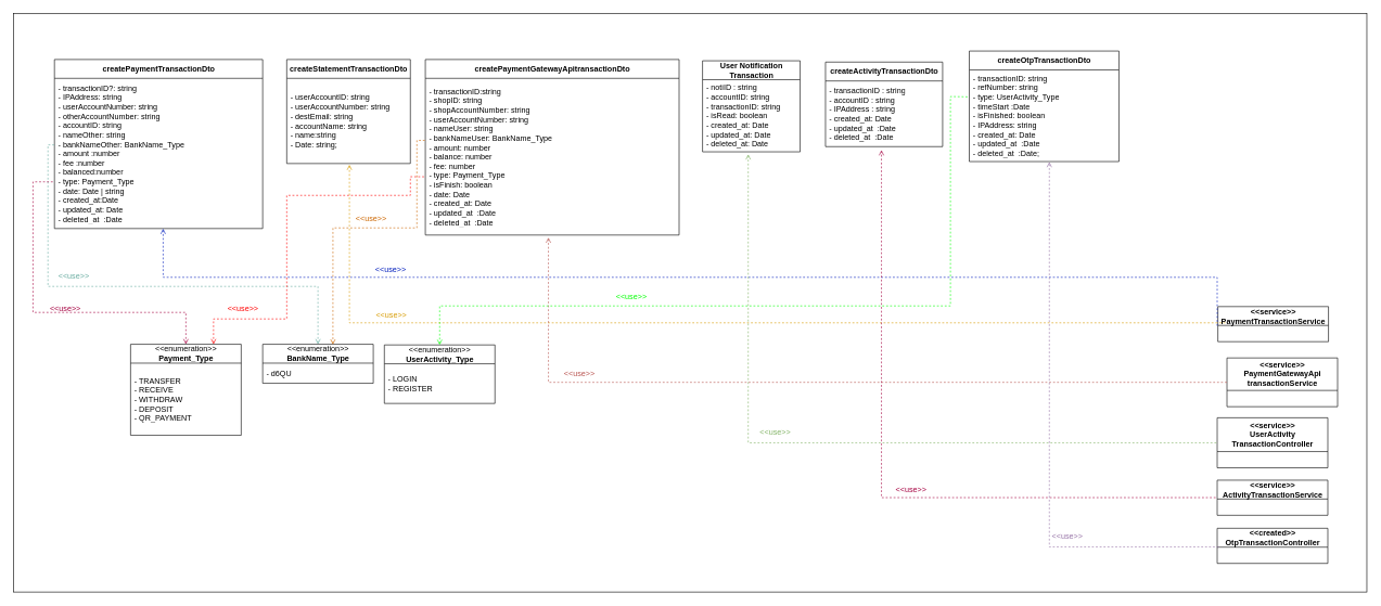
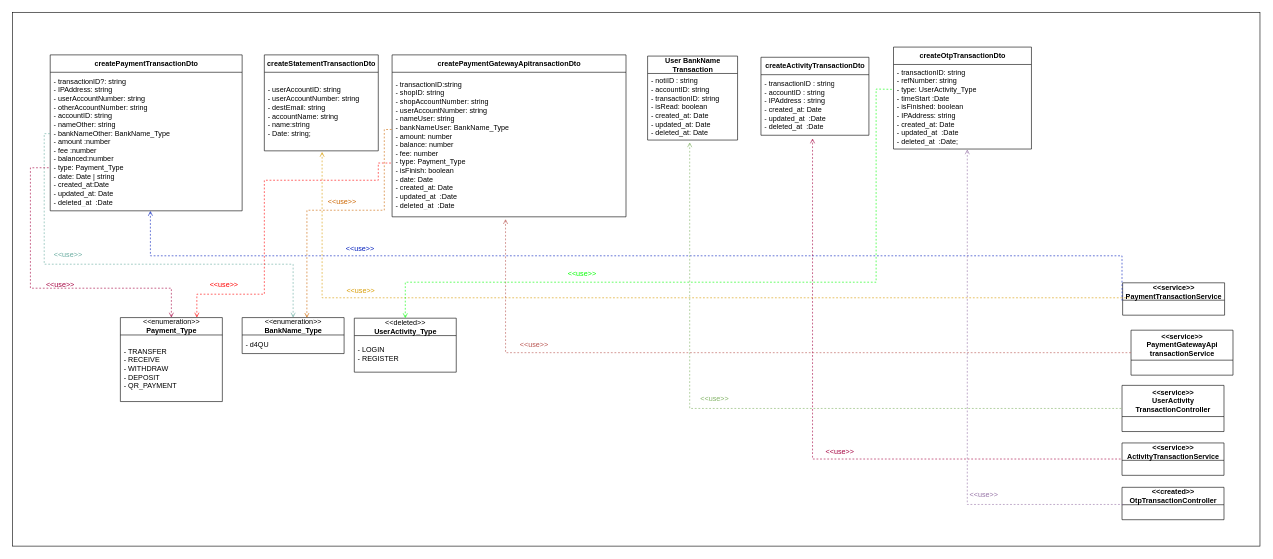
  <mxCell id="0" />
  <mxCell id="1" parent="0" />
  <mxCell id="2" value="" style="rounded=0;whiteSpace=wrap;html=1;" vertex="1" parent="1"><mxGeometry x="20" y="20" width="2080" height="890" as="geometry" /></mxCell>
  <mxCell id="3" value="createPaymentTransactionDto" style="swimlane;fontStyle=1;align=center;verticalAlign=middle;childLayout=stackLayout;horizontal=1;startSize=29;horizontalStack=0;resizeParent=1;resizeParentMax=0;resizeLast=0;collapsible=0;marginBottom=0;html=1;" vertex="1" parent="1"><mxGeometry x="83" y="91" width="320" height="260" as="geometry" /></mxCell>
  <mxCell id="4" value="-&amp;nbsp;transactionID?: string&lt;br&gt;- IPAddress: string&lt;br&gt;- userAccountNumber: string&lt;br&gt;- otherAccountNumber: string&lt;br&gt;- accountID: string&lt;br&gt;- nameOther: string&lt;br&gt;- bankNameOther: BankName_Type&lt;br&gt;- amount :number&lt;br&gt;- fee :number&lt;br&gt;- balanced:number&lt;br&gt;- type: Payment_Type&lt;br&gt;- date: Date | string&lt;br&gt;- created_at:Date&lt;br&gt;- updated_at: Date &lt;br&gt;- deleted_at&amp;nbsp; :Date" style="text;html=1;strokeColor=none;fillColor=none;align=left;verticalAlign=middle;spacingLeft=4;spacingRight=4;overflow=hidden;rotatable=0;points=[[0,0.5],[1,0.5]];portConstraint=eastwest;" vertex="1" parent="3"><mxGeometry y="29" width="320" height="231" as="geometry" /></mxCell>
  <mxCell id="5" value="createOtpTransactionDto" style="swimlane;fontStyle=1;align=center;verticalAlign=middle;childLayout=stackLayout;horizontal=1;startSize=29;horizontalStack=0;resizeParent=1;resizeParentMax=0;resizeLast=0;collapsible=0;marginBottom=0;html=1;" vertex="1" parent="1"><mxGeometry x="1489" y="78" width="230" height="170" as="geometry" /></mxCell>
  <mxCell id="6" value="-&amp;nbsp;transactionID: string&lt;br&gt;- refNumber: string&lt;br&gt;- type: UserActivity_Type&lt;br&gt;- timeStart :Date&lt;br&gt;- isFinished: boolean&lt;br&gt;- IPAddress: string &lt;br&gt;- created_at: Date &lt;br&gt;- updated_at&amp;nbsp; :Date&lt;br&gt;- deleted_at&amp;nbsp; :Date;" style="text;html=1;strokeColor=none;fillColor=none;align=left;verticalAlign=middle;spacingLeft=4;spacingRight=4;overflow=hidden;rotatable=0;points=[[0,0.5],[1,0.5]];portConstraint=eastwest;" vertex="1" parent="5"><mxGeometry y="29" width="230" height="141" as="geometry" /></mxCell>
  <mxCell id="7" value="createActivityTransactionDto" style="swimlane;fontStyle=1;align=center;verticalAlign=middle;childLayout=stackLayout;horizontal=1;startSize=29;horizontalStack=0;resizeParent=1;resizeParentMax=0;resizeLast=0;collapsible=0;marginBottom=0;html=1;" vertex="1" parent="1"><mxGeometry x="1268" y="95" width="180" height="130" as="geometry" /></mxCell>
  <mxCell id="8" value="-&amp;nbsp;transactionID : string &lt;br&gt;- accountID : string&lt;br&gt;- IPAddress : string &lt;br&gt;- created_at: Date &lt;br&gt;- updated_at&amp;nbsp; :Date &lt;br&gt;- deleted_at&amp;nbsp; :Date" style="text;html=1;strokeColor=none;fillColor=none;align=left;verticalAlign=middle;spacingLeft=4;spacingRight=4;overflow=hidden;rotatable=0;points=[[0,0.5],[1,0.5]];portConstraint=eastwest;" vertex="1" parent="7"><mxGeometry y="29" width="180" height="101" as="geometry" /></mxCell>
  <mxCell id="9" value="createPaymentGatewayApitransactionDto" style="swimlane;fontStyle=1;align=center;verticalAlign=middle;childLayout=stackLayout;horizontal=1;startSize=29;horizontalStack=0;resizeParent=1;resizeParentMax=0;resizeLast=0;collapsible=0;marginBottom=0;html=1;" vertex="1" parent="1"><mxGeometry x="653" y="91" width="390" height="270" as="geometry" /></mxCell>
  <mxCell id="10" value="- transactionID:string&lt;br&gt;- shopID: string&lt;br&gt;- shopAccountNumber: string&lt;br&gt;- userAccountNumber: string&lt;br&gt;- nameUser: string&lt;br&gt;- bankNameUser: BankName_Type&lt;br&gt;- amount: number&lt;br&gt;- balance: number&lt;br&gt;- fee: number&lt;br&gt;- type: Payment_Type&lt;br&gt;- isFinish: boolean&lt;br&gt;- date: Date&lt;br&gt;- created_at: Date &lt;br&gt;- updated_at&amp;nbsp; :Date&lt;br&gt;- deleted_at&amp;nbsp; :Date" style="text;html=1;strokeColor=none;fillColor=none;align=left;verticalAlign=middle;spacingLeft=4;spacingRight=4;overflow=hidden;rotatable=0;points=[[0,0.5],[1,0.5]];portConstraint=eastwest;" vertex="1" parent="9"><mxGeometry y="29" width="390" height="241" as="geometry" /></mxCell>
- <mxCell id="11" value="User Notification&lt;br&gt;Transaction" style="swimlane;fontStyle=1;align=center;verticalAlign=middle;childLayout=stackLayout;horizontal=1;startSize=29;horizontalStack=0;resizeParent=1;resizeParentMax=0;resizeLast=0;collapsible=0;marginBottom=0;html=1;" vertex="1" parent="1"><mxGeometry x="1079" y="93" width="150" height="140" as="geometry" /></mxCell>
+ <mxCell id="11" value="User BankName&lt;br&gt;Transaction" style="swimlane;fontStyle=1;align=center;verticalAlign=middle;childLayout=stackLayout;horizontal=1;startSize=29;horizontalStack=0;resizeParent=1;resizeParentMax=0;resizeLast=0;collapsible=0;marginBottom=0;html=1;" vertex="1" parent="1"><mxGeometry x="1079" y="93" width="150" height="140" as="geometry" /></mxCell>
  <mxCell id="12" value="-&amp;nbsp;notiID : string &lt;br&gt;- accountID: string &lt;br&gt;- transactionID: string &lt;br&gt;- isRead: boolean &lt;br&gt;- created_at: Date &lt;br&gt;- updated_at: Date &lt;br&gt;- deleted_at: Date" style="text;html=1;strokeColor=none;fillColor=none;align=left;verticalAlign=middle;spacingLeft=4;spacingRight=4;overflow=hidden;rotatable=0;points=[[0,0.5],[1,0.5]];portConstraint=eastwest;" vertex="1" parent="11"><mxGeometry y="29" width="150" height="111" as="geometry" /></mxCell>
  <mxCell id="13" value="createStatementTransactionDto" style="swimlane;fontStyle=1;align=center;verticalAlign=middle;childLayout=stackLayout;horizontal=1;startSize=29;horizontalStack=0;resizeParent=1;resizeParentMax=0;resizeLast=0;collapsible=0;marginBottom=0;html=1;" vertex="1" parent="1"><mxGeometry x="440" y="91" width="190" height="160" as="geometry" /></mxCell>
  <mxCell id="14" value="- userAccountID: string &lt;br&gt;- userAccountNumber: string&lt;br&gt;- destEmail: string &lt;br&gt;- accountName: string&lt;br&gt;- name:string &lt;br&gt;- Date: string;" style="text;html=1;strokeColor=none;fillColor=none;align=left;verticalAlign=middle;spacingLeft=4;spacingRight=4;overflow=hidden;rotatable=0;points=[[0,0.5],[1,0.5]];portConstraint=eastwest;" vertex="1" parent="13"><mxGeometry y="29" width="190" height="131" as="geometry" /></mxCell>
  <mxCell id="15" value="&amp;lt;&amp;lt;service&amp;gt;&amp;gt;&lt;br&gt;PaymentTransactionService" style="swimlane;fontStyle=1;align=center;verticalAlign=middle;childLayout=stackLayout;horizontal=1;startSize=29;horizontalStack=0;resizeParent=1;resizeParentMax=0;resizeLast=0;collapsible=0;marginBottom=0;html=1;" vertex="1" parent="1"><mxGeometry x="1871" y="471" width="170" height="54" as="geometry" /></mxCell>
  <mxCell id="16" value="&amp;lt;&amp;lt;service&amp;gt;&amp;gt;&lt;br&gt;PaymentGatewayApi&lt;br&gt;transactionService" style="swimlane;fontStyle=1;align=center;verticalAlign=middle;childLayout=stackLayout;horizontal=1;startSize=50;horizontalStack=0;resizeParent=1;resizeParentMax=0;resizeLast=0;collapsible=0;marginBottom=0;html=1;" vertex="1" parent="1"><mxGeometry x="1885" y="550" width="170" height="75" as="geometry" /></mxCell>
  <mxCell id="17" value="&amp;lt;&amp;lt;service&amp;gt;&amp;gt;&lt;br&gt;UserActivity&lt;br&gt;TransactionController" style="swimlane;fontStyle=1;align=center;verticalAlign=middle;childLayout=stackLayout;horizontal=1;startSize=52;horizontalStack=0;resizeParent=1;resizeParentMax=0;resizeLast=0;collapsible=0;marginBottom=0;html=1;" vertex="1" parent="1"><mxGeometry x="1870" y="642" width="170" height="77" as="geometry" /></mxCell>
  <mxCell id="18" value="&amp;lt;&amp;lt;service&amp;gt;&amp;gt;&lt;br&gt;ActivityTransactionService" style="swimlane;fontStyle=1;align=center;verticalAlign=middle;childLayout=stackLayout;horizontal=1;startSize=29;horizontalStack=0;resizeParent=1;resizeParentMax=0;resizeLast=0;collapsible=0;marginBottom=0;html=1;" vertex="1" parent="1"><mxGeometry x="1870" y="738" width="170" height="54" as="geometry" /></mxCell>
  <mxCell id="19" value="&amp;lt;&amp;lt;created&amp;gt;&amp;gt;&lt;br&gt;OtpTransactionController" style="swimlane;fontStyle=1;align=center;verticalAlign=middle;childLayout=stackLayout;horizontal=1;startSize=29;horizontalStack=0;resizeParent=1;resizeParentMax=0;resizeLast=0;collapsible=0;marginBottom=0;html=1;" vertex="1" parent="1"><mxGeometry x="1870" y="812" width="170" height="54" as="geometry" /></mxCell>
  <mxCell id="20" value="" style="endArrow=none;dashed=1;html=1;strokeColor=#001DBC;entryX=-0.006;entryY=0.027;entryDx=0;entryDy=0;entryPerimeter=0;exitX=0.522;exitY=1.001;exitDx=0;exitDy=0;exitPerimeter=0;endFill=0;startArrow=open;startFill=0;jumpStyle=none;sketch=0;rounded=0;edgeStyle=elbowEdgeStyle;elbow=vertical;fillColor=#0050ef;" edge="1" parent="1" source="4"><mxGeometry width="50" height="50" relative="1" as="geometry"><mxPoint x="1790" y="750" as="sourcePoint" /><mxPoint x="1869.98" y="500.675" as="targetPoint" /><Array as="points"><mxPoint x="1780" y="426" /><mxPoint x="1820" y="426" /></Array></mxGeometry></mxCell>
  <mxCell id="21" value="" style="endArrow=none;dashed=1;html=1;rounded=0;sketch=0;strokeColor=#D79B00;jumpStyle=none;entryX=0.084;entryY=-0.16;entryDx=0;entryDy=0;entryPerimeter=0;exitX=0.507;exitY=1.014;exitDx=0;exitDy=0;exitPerimeter=0;edgeStyle=orthogonalEdgeStyle;startArrow=open;startFill=0;fillColor=#ffe6cc;" edge="1" parent="1" source="14"><mxGeometry width="50" height="50" relative="1" as="geometry"><mxPoint x="870" y="720" as="sourcePoint" /><mxPoint x="1885.28" y="496" as="targetPoint" /><Array as="points"><mxPoint x="536" y="496" /></Array></mxGeometry></mxCell>
  <mxCell id="22" value="" style="endArrow=none;dashed=1;html=1;rounded=0;sketch=0;strokeColor=#B85450;jumpStyle=none;entryX=0;entryY=0.5;entryDx=0;entryDy=0;exitX=0.485;exitY=1.016;exitDx=0;exitDy=0;exitPerimeter=0;edgeStyle=orthogonalEdgeStyle;startArrow=open;startFill=0;fillColor=#f8cecc;" edge="1" parent="1" source="10" target="16"><mxGeometry width="50" height="50" relative="1" as="geometry"><mxPoint x="1240" y="560" as="sourcePoint" /><mxPoint x="1290" y="510" as="targetPoint" /><Array as="points"><mxPoint x="842" y="588" /></Array></mxGeometry></mxCell>
  <mxCell id="23" value="" style="endArrow=none;dashed=1;html=1;rounded=0;sketch=0;strokeColor=#82B366;jumpStyle=none;entryX=0;entryY=0.5;entryDx=0;entryDy=0;exitX=0.468;exitY=1.034;exitDx=0;exitDy=0;exitPerimeter=0;startArrow=open;startFill=0;edgeStyle=orthogonalEdgeStyle;fillColor=#d5e8d4;" edge="1" parent="1" source="12" target="17"><mxGeometry width="50" height="50" relative="1" as="geometry"><mxPoint x="1240" y="560" as="sourcePoint" /><mxPoint x="1290" y="510" as="targetPoint" /><Array as="points"><mxPoint x="1149" y="681" /></Array></mxGeometry></mxCell>
  <mxCell id="24" value="" style="endArrow=open;dashed=1;html=1;rounded=0;sketch=0;strokeColor=#A50040;jumpStyle=none;entryX=0.478;entryY=1.053;entryDx=0;entryDy=0;entryPerimeter=0;exitX=-0.014;exitY=-0.088;exitDx=0;exitDy=0;exitPerimeter=0;edgeStyle=elbowEdgeStyle;endFill=0;fillColor=#d80073;" edge="1" parent="1" target="8"><mxGeometry width="50" height="50" relative="1" as="geometry"><mxPoint x="1867.62" y="764.8" as="sourcePoint" /><mxPoint x="1290" y="510" as="targetPoint" /><Array as="points"><mxPoint x="1354" y="490" /></Array></mxGeometry></mxCell>
  <mxCell id="25" value="" style="endArrow=open;dashed=1;html=1;rounded=0;sketch=0;strokeColor=#9673A6;jumpStyle=none;entryX=0.534;entryY=1.004;entryDx=0;entryDy=0;entryPerimeter=0;exitX=0.014;exitY=-0.017;exitDx=0;exitDy=0;exitPerimeter=0;edgeStyle=elbowEdgeStyle;endFill=0;fillColor=#e1d5e7;" edge="1" parent="1" target="6"><mxGeometry width="50" height="50" relative="1" as="geometry"><mxPoint x="1872.38" y="840.575" as="sourcePoint" /><mxPoint x="1380" y="430" as="targetPoint" /><Array as="points"><mxPoint x="1612" y="540" /></Array></mxGeometry></mxCell>
  <mxCell id="26" value="&lt;font color=&quot;#001dbc&quot;&gt;&amp;lt;&amp;lt;use&amp;gt;&amp;gt;&lt;/font&gt;" style="text;html=1;strokeColor=none;fillColor=none;align=center;verticalAlign=middle;whiteSpace=wrap;rounded=0;" vertex="1" parent="1"><mxGeometry x="570" y="400" width="60" height="30" as="geometry" /></mxCell>
  <mxCell id="27" value="&lt;font color=&quot;#d79b00&quot;&gt;&amp;lt;&amp;lt;use&amp;gt;&amp;gt;&lt;/font&gt;" style="text;html=1;strokeColor=none;fillColor=none;align=center;verticalAlign=middle;whiteSpace=wrap;rounded=0;" vertex="1" parent="1"><mxGeometry x="571" y="470" width="60" height="30" as="geometry" /></mxCell>
  <mxCell id="28" value="&lt;font color=&quot;#b85450&quot;&gt;&amp;lt;&amp;lt;use&amp;gt;&amp;gt;&lt;/font&gt;" style="text;html=1;strokeColor=none;fillColor=none;align=center;verticalAlign=middle;whiteSpace=wrap;rounded=0;" vertex="1" parent="1"><mxGeometry x="860" y="560" width="60" height="30" as="geometry" /></mxCell>
  <mxCell id="29" value="&lt;font color=&quot;#82b366&quot;&gt;&amp;lt;&amp;lt;use&amp;gt;&amp;gt;&lt;/font&gt;" style="text;html=1;strokeColor=none;fillColor=none;align=center;verticalAlign=middle;whiteSpace=wrap;rounded=0;" vertex="1" parent="1"><mxGeometry x="1161" y="650" width="60" height="30" as="geometry" /></mxCell>
  <mxCell id="30" value="&lt;font color=&quot;#a50040&quot;&gt;&amp;lt;&amp;lt;use&amp;gt;&amp;gt;&lt;/font&gt;" style="text;html=1;strokeColor=none;fillColor=none;align=center;verticalAlign=middle;whiteSpace=wrap;rounded=0;" vertex="1" parent="1"><mxGeometry x="1370" y="738" width="60" height="30" as="geometry" /></mxCell>
  <mxCell id="31" value="&lt;font color=&quot;#9673a6&quot;&gt;&amp;lt;&amp;lt;use&amp;gt;&amp;gt;&lt;/font&gt;" style="text;html=1;strokeColor=none;fillColor=none;align=center;verticalAlign=middle;whiteSpace=wrap;rounded=0;" vertex="1" parent="1"><mxGeometry x="1610" y="810" width="60" height="30" as="geometry" /></mxCell>
  <mxCell id="32" value="&lt;span style=&quot;font-weight: normal;&quot;&gt;&amp;lt;&amp;lt;enumeration&amp;gt;&amp;gt;&lt;br&gt;&lt;/span&gt;&lt;span style=&quot;text-align: left;&quot;&gt;Payment_Type&lt;/span&gt;" style="swimlane;fontStyle=1;align=center;verticalAlign=middle;childLayout=stackLayout;horizontal=1;startSize=29;horizontalStack=0;resizeParent=1;resizeParentMax=0;resizeLast=0;collapsible=0;marginBottom=0;html=1;" vertex="1" parent="1"><mxGeometry x="200" y="529" width="170" height="140" as="geometry" /></mxCell>
  <mxCell id="33" value="&lt;div&gt;- TRANSFER&amp;nbsp;&lt;/div&gt;&lt;div&gt;- RECEIVE&amp;nbsp;&lt;/div&gt;&lt;div&gt;- WITHDRAW&amp;nbsp;&lt;/div&gt;&lt;div&gt;- DEPOSIT&amp;nbsp;&lt;/div&gt;&lt;div style=&quot;&quot;&gt;- QR_PAYMENT&amp;nbsp;&lt;/div&gt;" style="text;html=1;strokeColor=none;fillColor=none;align=left;verticalAlign=middle;spacingLeft=4;spacingRight=4;overflow=hidden;rotatable=0;points=[[0,0.5],[1,0.5]];portConstraint=eastwest;" vertex="1" parent="32"><mxGeometry y="29" width="170" height="111" as="geometry" /></mxCell>
  <mxCell id="34" value="&lt;span style=&quot;font-weight: normal;&quot;&gt;&amp;lt;&amp;lt;enumeration&amp;gt;&amp;gt;&lt;br&gt;&lt;/span&gt;&lt;span style=&quot;text-align: left;&quot;&gt;BankName_Type&lt;/span&gt;" style="swimlane;fontStyle=1;align=center;verticalAlign=middle;childLayout=stackLayout;horizontal=1;startSize=29;horizontalStack=0;resizeParent=1;resizeParentMax=0;resizeLast=0;collapsible=0;marginBottom=0;html=1;" vertex="1" parent="1"><mxGeometry x="403" y="529" width="170" height="60" as="geometry" /></mxCell>
- <mxCell id="35" value="&lt;div&gt;- d6QU&lt;/div&gt;" style="text;html=1;strokeColor=none;fillColor=none;align=left;verticalAlign=middle;spacingLeft=4;spacingRight=4;overflow=hidden;rotatable=0;points=[[0,0.5],[1,0.5]];portConstraint=eastwest;" vertex="1" parent="34"><mxGeometry y="29" width="170" height="31" as="geometry" /></mxCell>
- <mxCell id="36" value="&lt;span style=&quot;font-weight: normal;&quot;&gt;&amp;lt;&amp;lt;enumeration&amp;gt;&amp;gt;&lt;br&gt;&lt;/span&gt;&lt;span style=&quot;text-align: left;&quot;&gt;UserActivity_Type&lt;/span&gt;" style="swimlane;fontStyle=1;align=center;verticalAlign=middle;childLayout=stackLayout;horizontal=1;startSize=29;horizontalStack=0;resizeParent=1;resizeParentMax=0;resizeLast=0;collapsible=0;marginBottom=0;html=1;" vertex="1" parent="1"><mxGeometry x="590" y="530" width="170" height="90" as="geometry" /></mxCell>
+ <mxCell id="35" value="&lt;div&gt;- d4QU&lt;/div&gt;" style="text;html=1;strokeColor=none;fillColor=none;align=left;verticalAlign=middle;spacingLeft=4;spacingRight=4;overflow=hidden;rotatable=0;points=[[0,0.5],[1,0.5]];portConstraint=eastwest;" vertex="1" parent="34"><mxGeometry y="29" width="170" height="31" as="geometry" /></mxCell>
+ <mxCell id="36" value="&lt;span style=&quot;font-weight: normal;&quot;&gt;&amp;lt;&amp;lt;deleted&amp;gt;&amp;gt;&lt;br&gt;&lt;/span&gt;&lt;span style=&quot;text-align: left;&quot;&gt;UserActivity_Type&lt;/span&gt;" style="swimlane;fontStyle=1;align=center;verticalAlign=middle;childLayout=stackLayout;horizontal=1;startSize=29;horizontalStack=0;resizeParent=1;resizeParentMax=0;resizeLast=0;collapsible=0;marginBottom=0;html=1;" vertex="1" parent="1"><mxGeometry x="590" y="530" width="170" height="90" as="geometry" /></mxCell>
  <mxCell id="37" value="&lt;div&gt;- LOGIN&lt;/div&gt;&lt;div&gt;- REGISTER&lt;/div&gt;" style="text;html=1;strokeColor=none;fillColor=none;align=left;verticalAlign=middle;spacingLeft=4;spacingRight=4;overflow=hidden;rotatable=0;points=[[0,0.5],[1,0.5]];portConstraint=eastwest;" vertex="1" parent="36"><mxGeometry y="29" width="170" height="61" as="geometry" /></mxCell>
  <mxCell id="38" value="" style="endArrow=none;dashed=1;html=1;rounded=0;sketch=0;strokeColor=#67AB9F;fontColor=#9673A6;jumpStyle=none;entryX=0.002;entryY=0.443;entryDx=0;entryDy=0;entryPerimeter=0;exitX=0.5;exitY=0;exitDx=0;exitDy=0;edgeStyle=orthogonalEdgeStyle;startArrow=open;startFill=0;" edge="1" parent="1" source="34" target="4"><mxGeometry width="50" height="50" relative="1" as="geometry"><mxPoint x="420" y="550" as="sourcePoint" /><mxPoint x="470" y="500" as="targetPoint" /></mxGeometry></mxCell>
  <mxCell id="39" value="&lt;font color=&quot;#67ab9f&quot;&gt;&amp;lt;&amp;lt;use&amp;gt;&amp;gt;&lt;/font&gt;" style="text;html=1;strokeColor=none;fillColor=none;align=center;verticalAlign=middle;whiteSpace=wrap;rounded=0;" vertex="1" parent="1"><mxGeometry x="83" y="410" width="60" height="30" as="geometry" /></mxCell>
  <mxCell id="40" value="" style="endArrow=none;dashed=1;html=1;rounded=0;sketch=0;strokeColor=#A50040;fontColor=#67AB9F;jumpStyle=none;entryX=0;entryY=0.689;entryDx=0;entryDy=0;entryPerimeter=0;exitX=0.5;exitY=0;exitDx=0;exitDy=0;edgeStyle=orthogonalEdgeStyle;endFill=0;startArrow=open;startFill=0;fillColor=#d80073;" edge="1" parent="1" source="32" target="4"><mxGeometry width="50" height="50" relative="1" as="geometry"><mxPoint x="690" y="550" as="sourcePoint" /><mxPoint x="740" y="500" as="targetPoint" /><Array as="points"><mxPoint x="285" y="480" /><mxPoint x="50" y="480" /><mxPoint x="50" y="279" /></Array></mxGeometry></mxCell>
  <mxCell id="41" value="&lt;font color=&quot;#a50040&quot;&gt;&amp;lt;&amp;lt;use&amp;gt;&amp;gt;&lt;/font&gt;" style="text;html=1;strokeColor=none;fillColor=none;align=center;verticalAlign=middle;whiteSpace=wrap;rounded=0;" vertex="1" parent="1"><mxGeometry x="70" y="439" width="60" height="70" as="geometry" /></mxCell>
  <mxCell id="42" value="" style="endArrow=none;dashed=1;html=1;rounded=0;sketch=0;strokeColor=#CC6600;fontColor=#A50040;jumpStyle=none;entryX=0;entryY=0.396;entryDx=0;entryDy=0;entryPerimeter=0;exitX=0.635;exitY=0.008;exitDx=0;exitDy=0;exitPerimeter=0;edgeStyle=orthogonalEdgeStyle;startArrow=open;startFill=0;" edge="1" parent="1" source="34" target="10"><mxGeometry width="50" height="50" relative="1" as="geometry"><mxPoint x="630" y="450" as="sourcePoint" /><mxPoint x="680" y="400" as="targetPoint" /><Array as="points"><mxPoint x="511" y="350" /><mxPoint x="640" y="350" /><mxPoint x="640" y="215" /></Array></mxGeometry></mxCell>
  <mxCell id="43" value="&lt;font color=&quot;#cc6600&quot;&gt;&amp;lt;&amp;lt;use&amp;gt;&amp;gt;&lt;/font&gt;" style="text;html=1;strokeColor=none;fillColor=none;align=center;verticalAlign=middle;whiteSpace=wrap;rounded=0;" vertex="1" parent="1"><mxGeometry x="540" y="321" width="60" height="30" as="geometry" /></mxCell>
  <mxCell id="44" value="" style="endArrow=none;dashed=1;html=1;rounded=0;sketch=0;strokeColor=#FF0000;fontColor=#CC6600;jumpStyle=none;entryX=-0.003;entryY=0.628;entryDx=0;entryDy=0;exitX=0.75;exitY=0;exitDx=0;exitDy=0;elbow=vertical;entryPerimeter=0;edgeStyle=orthogonalEdgeStyle;startArrow=open;startFill=0;" edge="1" parent="1" source="32" target="10"><mxGeometry width="50" height="50" relative="1" as="geometry"><mxPoint x="630" y="450" as="sourcePoint" /><mxPoint x="680" y="400" as="targetPoint" /><Array as="points"><mxPoint x="328" y="490" /><mxPoint x="440" y="490" /><mxPoint x="440" y="300" /><mxPoint x="630" y="300" /><mxPoint x="630" y="271" /></Array></mxGeometry></mxCell>
  <mxCell id="45" value="&lt;font color=&quot;#ff0000&quot;&gt;&amp;lt;&amp;lt;use&amp;gt;&amp;gt;&lt;/font&gt;" style="text;html=1;strokeColor=none;fillColor=none;align=center;verticalAlign=middle;whiteSpace=wrap;rounded=0;" vertex="1" parent="1"><mxGeometry x="343" y="459" width="60" height="30" as="geometry" /></mxCell>
  <mxCell id="46" value="" style="endArrow=none;dashed=1;html=1;rounded=0;sketch=0;strokeColor=#00FF00;fontColor=#FF0000;jumpStyle=none;entryX=-0.01;entryY=0.294;entryDx=0;entryDy=0;entryPerimeter=0;exitX=0.5;exitY=0;exitDx=0;exitDy=0;startArrow=open;startFill=0;" edge="1" parent="1" source="36" target="6"><mxGeometry width="50" height="50" relative="1" as="geometry"><mxPoint x="1640" y="290" as="sourcePoint" /><mxPoint x="1690" y="240" as="targetPoint" /><Array as="points"><mxPoint x="675" y="470" /><mxPoint x="1460" y="470" /><mxPoint x="1460" y="148" /></Array></mxGeometry></mxCell>
  <mxCell id="47" value="&lt;font color=&quot;#00ff00&quot;&gt;&amp;lt;&amp;lt;use&amp;gt;&amp;gt;&lt;/font&gt;" style="text;html=1;strokeColor=none;fillColor=none;align=center;verticalAlign=middle;whiteSpace=wrap;rounded=0;" vertex="1" parent="1"><mxGeometry x="940" y="441" width="60" height="30" as="geometry" /></mxCell>
